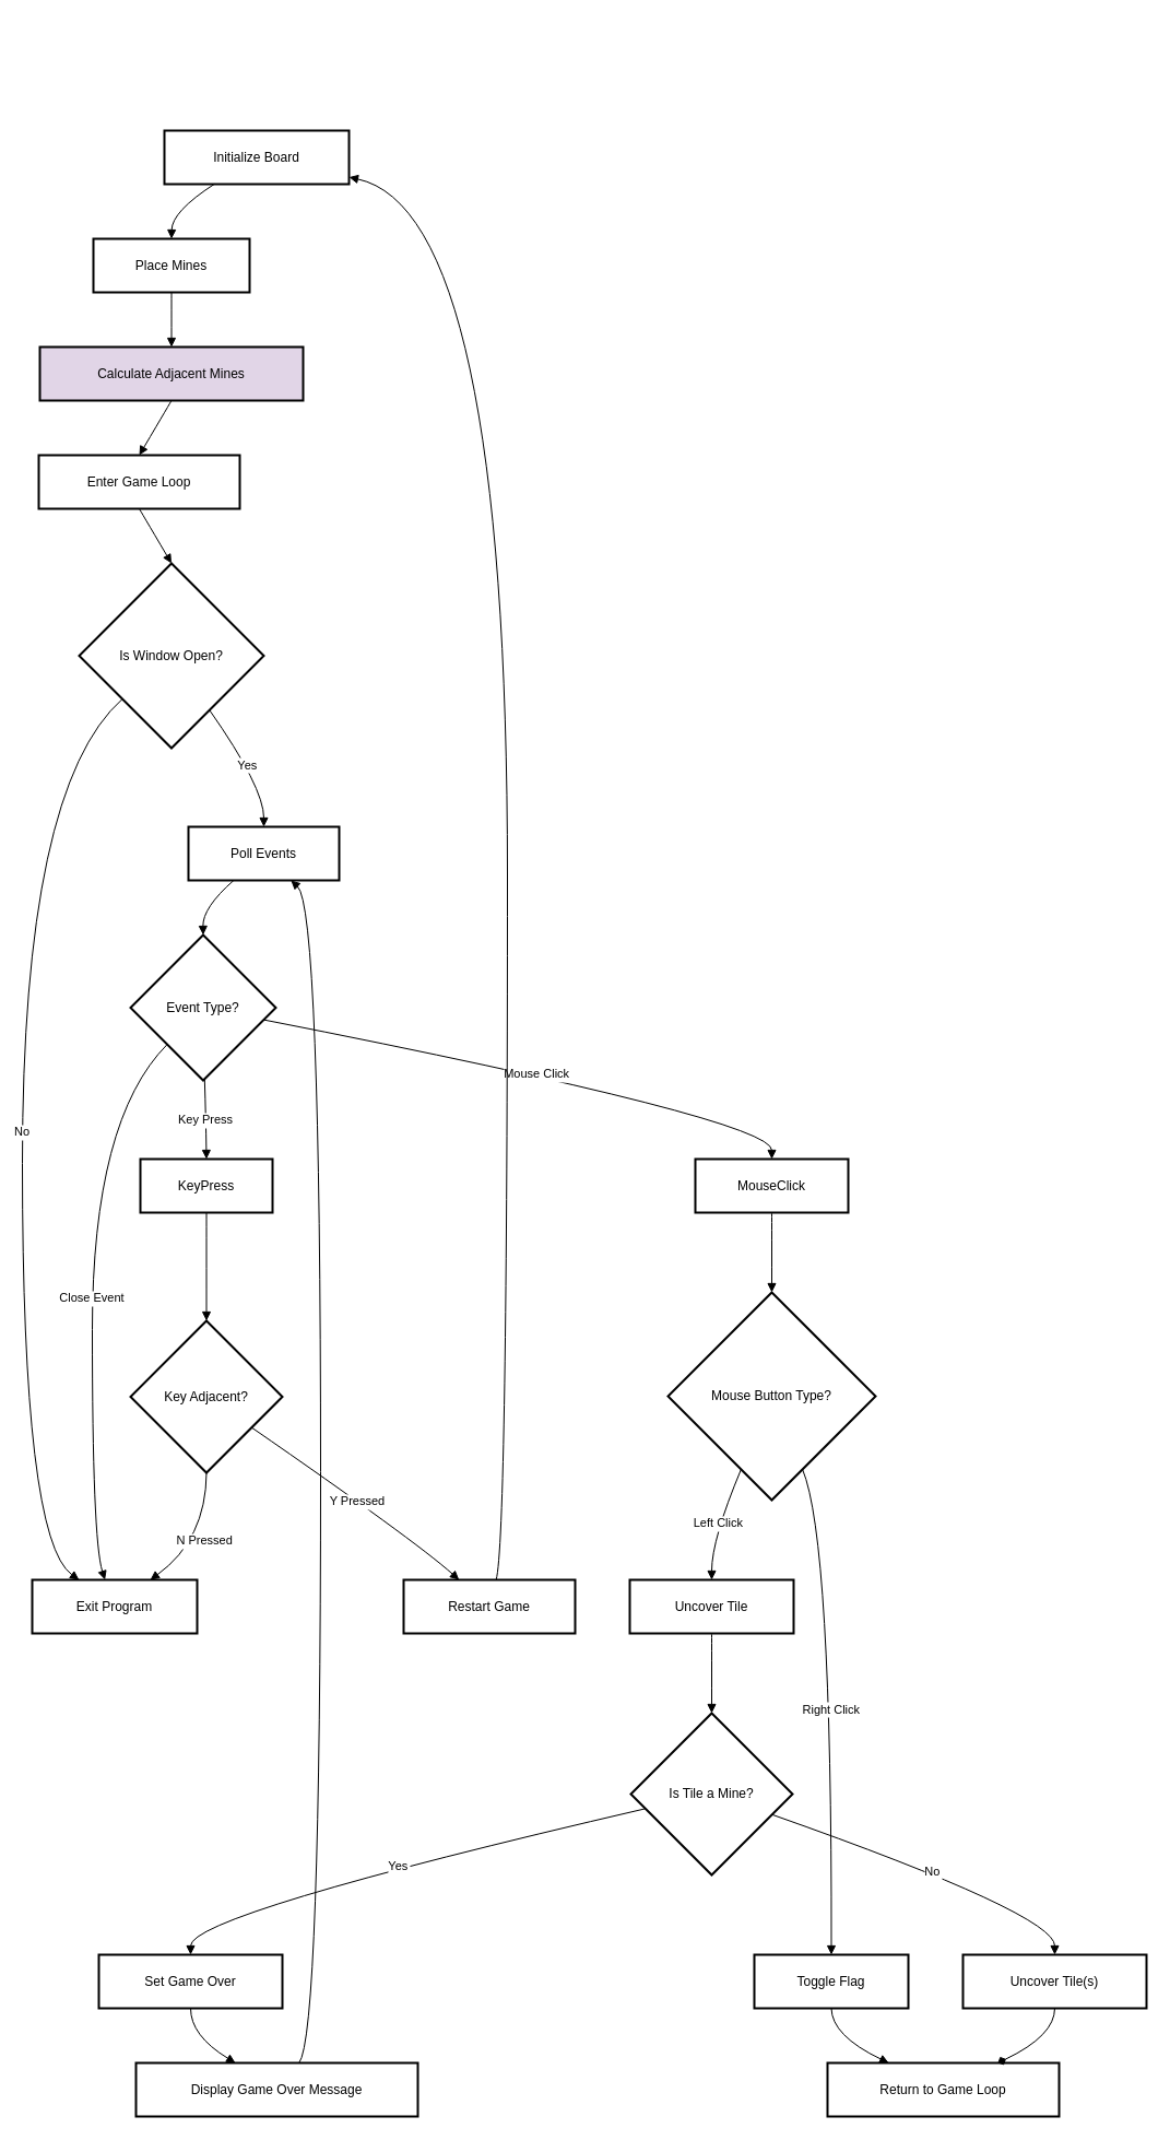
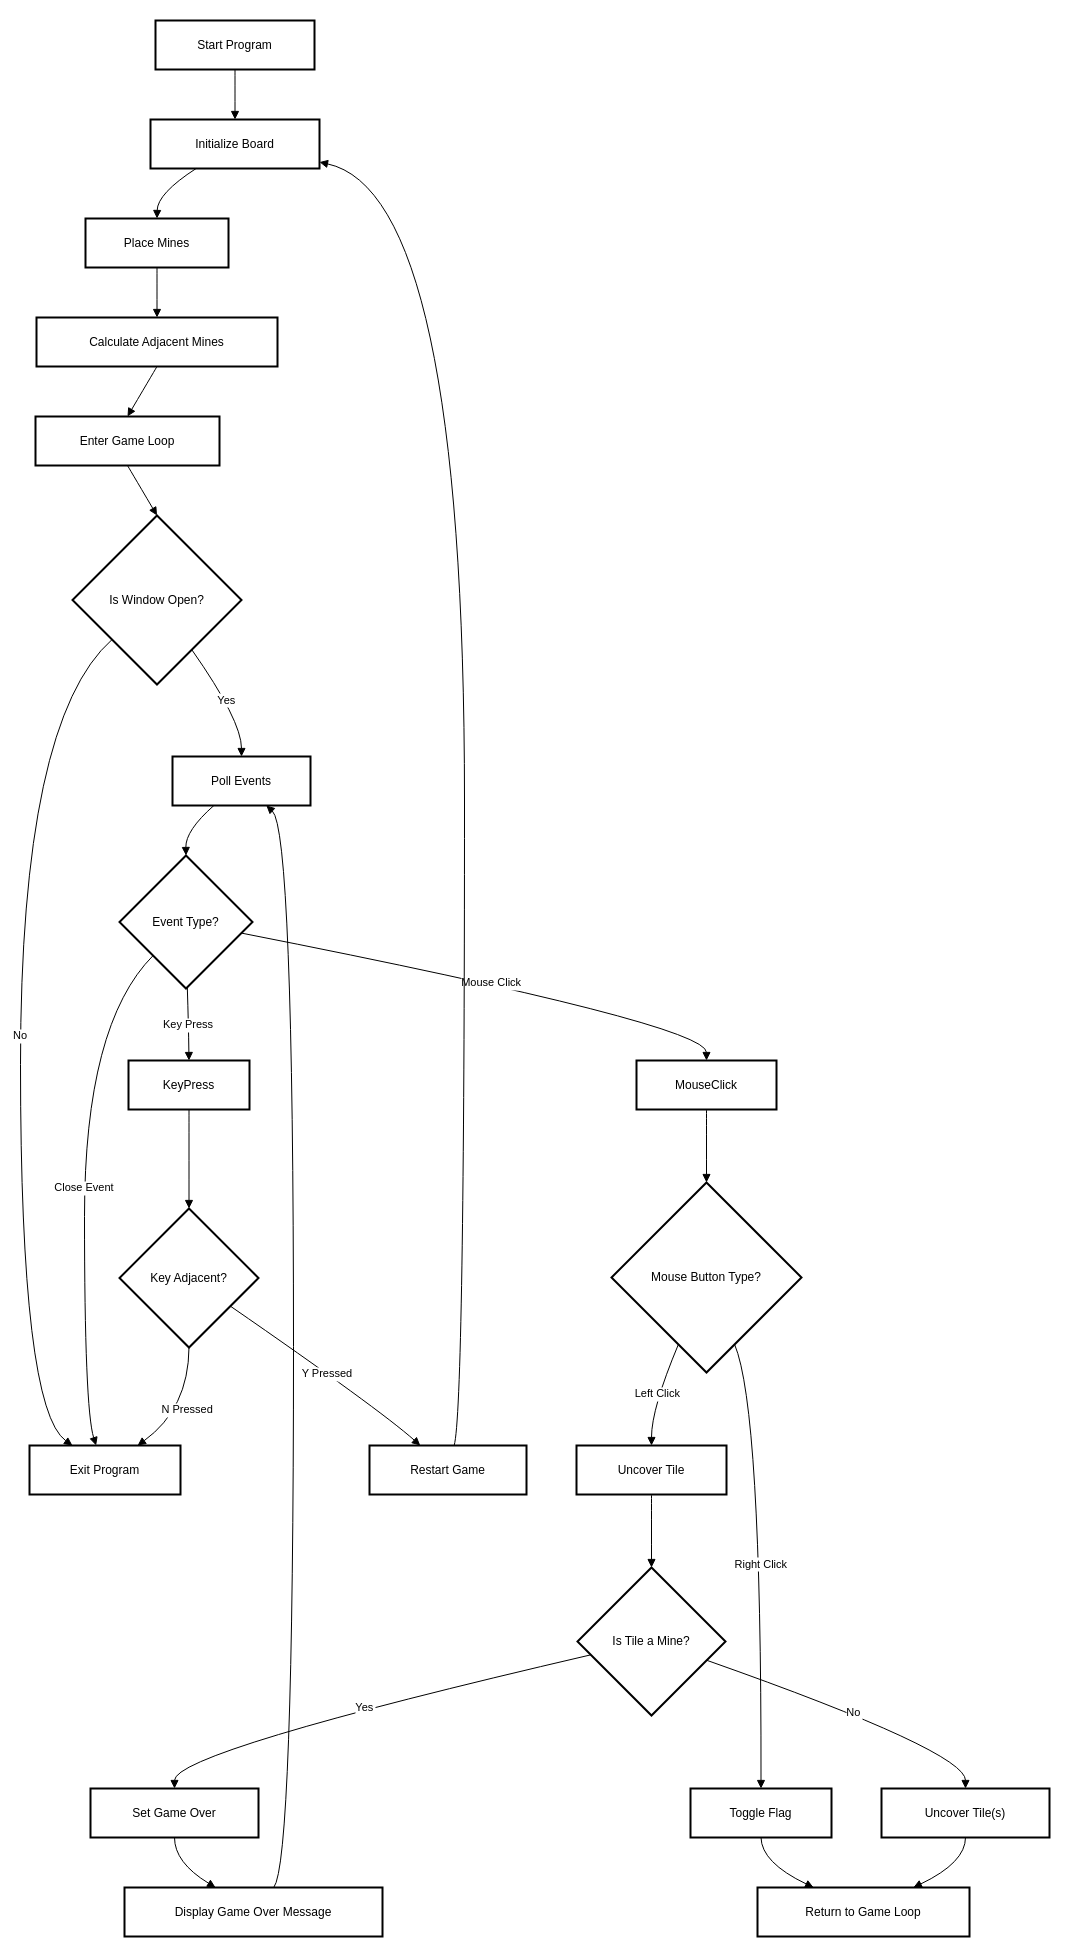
  <mxCell id="0" />
  <mxCell id="1" parent="0" />
+ <mxCell id="2" value="Start Program" style="whiteSpace=wrap;strokeWidth=2;" vertex="1" parent="1"><mxGeometry x="155" y="20" width="159" height="49" as="geometry" /></mxCell>
  <mxCell id="3" value="Initialize Board" style="whiteSpace=wrap;strokeWidth=2;" vertex="1" parent="1"><mxGeometry x="150" y="119" width="169" height="49" as="geometry" /></mxCell>
  <mxCell id="4" value="Place Mines" style="whiteSpace=wrap;strokeWidth=2;" vertex="1" parent="1"><mxGeometry x="85" y="218" width="143" height="49" as="geometry" /></mxCell>
- <mxCell id="5" value="Calculate Adjacent Mines" style="whiteSpace=wrap;strokeWidth=2;fillColor=#e1d5e7;" vertex="1" parent="1"><mxGeometry x="36" y="317" width="241" height="49" as="geometry" /></mxCell>
+ <mxCell id="5" value="Calculate Adjacent Mines" style="whiteSpace=wrap;strokeWidth=2;" vertex="1" parent="1"><mxGeometry x="36" y="317" width="241" height="49" as="geometry" /></mxCell>
  <mxCell id="6" value="Enter Game Loop" style="whiteSpace=wrap;strokeWidth=2;" vertex="1" parent="1"><mxGeometry x="35" y="416" width="184" height="49" as="geometry" /></mxCell>
  <mxCell id="7" value="Is Window Open?" style="rhombus;strokeWidth=2;whiteSpace=wrap;" vertex="1" parent="1"><mxGeometry x="72" y="515" width="169" height="169" as="geometry" /></mxCell>
  <mxCell id="8" value="Exit Program" style="whiteSpace=wrap;strokeWidth=2;" vertex="1" parent="1"><mxGeometry x="29" y="1445" width="151" height="49" as="geometry" /></mxCell>
  <mxCell id="9" value="Poll Events" style="whiteSpace=wrap;strokeWidth=2;" vertex="1" parent="1"><mxGeometry x="172" y="756" width="138" height="49" as="geometry" /></mxCell>
  <mxCell id="10" value="Event Type?" style="rhombus;strokeWidth=2;whiteSpace=wrap;" vertex="1" parent="1"><mxGeometry x="119" y="855" width="133" height="133" as="geometry" /></mxCell>
  <mxCell id="11" value="MouseClick" style="whiteSpace=wrap;strokeWidth=2;" vertex="1" parent="1"><mxGeometry x="636" y="1060" width="140" height="49" as="geometry" /></mxCell>
  <mxCell id="12" value="KeyPress" style="whiteSpace=wrap;strokeWidth=2;" vertex="1" parent="1"><mxGeometry x="128" y="1060" width="121" height="49" as="geometry" /></mxCell>
  <mxCell id="13" value="Mouse Button Type?" style="rhombus;strokeWidth=2;whiteSpace=wrap;" vertex="1" parent="1"><mxGeometry x="611" y="1182" width="190" height="190" as="geometry" /></mxCell>
  <mxCell id="14" value="Uncover Tile" style="whiteSpace=wrap;strokeWidth=2;" vertex="1" parent="1"><mxGeometry x="576" y="1445" width="150" height="49" as="geometry" /></mxCell>
  <mxCell id="15" value="Toggle Flag" style="whiteSpace=wrap;strokeWidth=2;" vertex="1" parent="1"><mxGeometry x="690" y="1788" width="141" height="49" as="geometry" /></mxCell>
  <mxCell id="16" value="Is Tile a Mine?" style="rhombus;strokeWidth=2;whiteSpace=wrap;" vertex="1" parent="1"><mxGeometry x="577" y="1567" width="148" height="148" as="geometry" /></mxCell>
  <mxCell id="17" value="Set Game Over" style="whiteSpace=wrap;strokeWidth=2;" vertex="1" parent="1"><mxGeometry x="90" y="1788" width="168" height="49" as="geometry" /></mxCell>
  <mxCell id="18" value="Uncover Tile(s)" style="whiteSpace=wrap;strokeWidth=2;" vertex="1" parent="1"><mxGeometry x="881" y="1788" width="168" height="49" as="geometry" /></mxCell>
  <mxCell id="19" value="Return to Game Loop" style="whiteSpace=wrap;strokeWidth=2;" vertex="1" parent="1"><mxGeometry x="757" y="1887" width="212" height="49" as="geometry" /></mxCell>
  <mxCell id="20" value="Key Adjacent?" style="rhombus;strokeWidth=2;whiteSpace=wrap;" vertex="1" parent="1"><mxGeometry x="119" y="1208" width="139" height="139" as="geometry" /></mxCell>
  <mxCell id="21" value="Restart Game" style="whiteSpace=wrap;strokeWidth=2;" vertex="1" parent="1"><mxGeometry x="369" y="1445" width="157" height="49" as="geometry" /></mxCell>
  <mxCell id="22" value="Display Game Over Message" style="whiteSpace=wrap;strokeWidth=2;" vertex="1" parent="1"><mxGeometry x="124" y="1887" width="258" height="49" as="geometry" /></mxCell>
+ <mxCell id="23" value="" style="curved=1;startArrow=none;endArrow=block;exitX=0.5;exitY=1;entryX=0.5;entryY=0;rounded=0;" edge="1" parent="1" source="2" target="3"><mxGeometry relative="1" as="geometry"><Array as="points" /></mxGeometry></mxCell>
  <mxCell id="24" value="" style="curved=1;startArrow=none;endArrow=block;exitX=0.27;exitY=1;entryX=0.5;entryY=0;rounded=0;" edge="1" parent="1" source="3" target="4"><mxGeometry relative="1" as="geometry"><Array as="points"><mxPoint x="157" y="193" /></Array></mxGeometry></mxCell>
  <mxCell id="25" value="" style="curved=1;startArrow=none;endArrow=block;exitX=0.5;exitY=0.99;entryX=0.5;entryY=-0.01;rounded=0;" edge="1" parent="1" source="4" target="5"><mxGeometry relative="1" as="geometry"><Array as="points" /></mxGeometry></mxCell>
  <mxCell id="26" value="" style="curved=1;startArrow=none;endArrow=block;exitX=0.5;exitY=0.99;entryX=0.5;entryY=-0.01;rounded=0;" edge="1" parent="1" source="5" target="6"><mxGeometry relative="1" as="geometry"><Array as="points" /></mxGeometry></mxCell>
  <mxCell id="27" value="" style="curved=1;startArrow=none;endArrow=block;exitX=0.5;exitY=0.99;entryX=0.5;entryY=0;rounded=0;" edge="1" parent="1" source="6" target="7"><mxGeometry relative="1" as="geometry"><Array as="points" /></mxGeometry></mxCell>
  <mxCell id="28" value="No" style="curved=1;startArrow=none;endArrow=block;exitX=0;exitY=0.94;entryX=0.28;entryY=-0.01;rounded=0;" edge="1" parent="1" source="7" target="8"><mxGeometry relative="1" as="geometry"><Array as="points"><mxPoint x="20" y="720" /><mxPoint x="20" y="1408" /></Array></mxGeometry></mxCell>
  <mxCell id="29" value="Yes" style="curved=1;startArrow=none;endArrow=block;exitX=0.85;exitY=1;entryX=0.5;entryY=0;rounded=0;" edge="1" parent="1" source="7" target="9"><mxGeometry relative="1" as="geometry"><Array as="points"><mxPoint x="241" y="720" /></Array></mxGeometry></mxCell>
  <mxCell id="30" value="" style="curved=1;startArrow=none;endArrow=block;exitX=0.3;exitY=1;entryX=0.5;entryY=0;rounded=0;" edge="1" parent="1" source="9" target="10"><mxGeometry relative="1" as="geometry"><Array as="points"><mxPoint x="185" y="830" /></Array></mxGeometry></mxCell>
  <mxCell id="31" value="Close Event" style="curved=1;startArrow=none;endArrow=block;exitX=0.01;exitY=1;entryX=0.44;entryY=-0.01;rounded=0;" edge="1" parent="1" source="10" target="8"><mxGeometry relative="1" as="geometry"><Array as="points"><mxPoint x="84" y="1024" /><mxPoint x="84" y="1408" /></Array></mxGeometry></mxCell>
  <mxCell id="32" value="Mouse Click" style="curved=1;startArrow=none;endArrow=block;exitX=1;exitY=0.6;entryX=0.5;entryY=0.01;rounded=0;" edge="1" parent="1" source="10" target="11"><mxGeometry relative="1" as="geometry"><Array as="points"><mxPoint x="706" y="1024" /></Array></mxGeometry></mxCell>
  <mxCell id="33" value="Key Press" style="curved=1;startArrow=none;endArrow=block;exitX=0.51;exitY=1;entryX=0.5;entryY=0.01;rounded=0;" edge="1" parent="1" source="10" target="12"><mxGeometry relative="1" as="geometry"><Array as="points"><mxPoint x="188" y="1024" /></Array></mxGeometry></mxCell>
  <mxCell id="34" value="" style="curved=1;startArrow=none;endArrow=block;exitX=0.5;exitY=1.01;entryX=0.5;entryY=0;rounded=0;" edge="1" parent="1" source="11" target="13"><mxGeometry relative="1" as="geometry"><Array as="points" /></mxGeometry></mxCell>
  <mxCell id="35" value="Left Click" style="curved=1;startArrow=none;endArrow=block;exitX=0.29;exitY=1;entryX=0.5;entryY=-0.01;rounded=0;" edge="1" parent="1" source="13" target="14"><mxGeometry relative="1" as="geometry"><Array as="points"><mxPoint x="651" y="1408" /></Array></mxGeometry></mxCell>
  <mxCell id="36" value="Right Click" style="curved=1;startArrow=none;endArrow=block;exitX=0.71;exitY=1;entryX=0.5;entryY=0;rounded=0;" edge="1" parent="1" source="13" target="15"><mxGeometry relative="1" as="geometry"><Array as="points"><mxPoint x="761" y="1408" /></Array></mxGeometry></mxCell>
  <mxCell id="37" value="" style="curved=1;startArrow=none;endArrow=block;exitX=0.5;exitY=0.99;entryX=0.5;entryY=0;rounded=0;" edge="1" parent="1" source="14" target="16"><mxGeometry relative="1" as="geometry"><Array as="points" /></mxGeometry></mxCell>
  <mxCell id="38" value="Yes" style="curved=1;startArrow=none;endArrow=block;exitX=0;exitY=0.61;entryX=0.5;entryY=0;rounded=0;" edge="1" parent="1" source="16" target="17"><mxGeometry relative="1" as="geometry"><Array as="points"><mxPoint x="174" y="1751" /></Array></mxGeometry></mxCell>
  <mxCell id="39" value="No" style="curved=1;startArrow=none;endArrow=block;exitX=1;exitY=0.67;entryX=0.5;entryY=0;rounded=0;" edge="1" parent="1" source="16" target="18"><mxGeometry relative="1" as="geometry"><Array as="points"><mxPoint x="965" y="1751" /></Array></mxGeometry></mxCell>
  <mxCell id="40" value="" style="curved=1;startArrow=none;endArrow=block;exitX=0.5;exitY=0.99;entryX=0.26;entryY=-0.01;rounded=0;" edge="1" parent="1" source="15" target="19"><mxGeometry relative="1" as="geometry"><Array as="points"><mxPoint x="761" y="1862" /></Array></mxGeometry></mxCell>
- <mxCell id="41" value="" style="curved=1;startArrow=none;endArrow=diamond;exitX=0.5;exitY=0.99;entryX=0.74;entryY=-0.01;rounded=0;" edge="1" parent="1" source="18" target="19"><mxGeometry relative="1" as="geometry"><Array as="points"><mxPoint x="965" y="1862" /></Array></mxGeometry></mxCell>
+ <mxCell id="41" value="" style="curved=1;startArrow=none;endArrow=block;exitX=0.5;exitY=0.99;entryX=0.74;entryY=-0.01;rounded=0;" edge="1" parent="1" source="18" target="19"><mxGeometry relative="1" as="geometry"><Array as="points"><mxPoint x="965" y="1862" /></Array></mxGeometry></mxCell>
  <mxCell id="42" value="" style="curved=1;startArrow=none;endArrow=block;exitX=0.5;exitY=1.01;entryX=0.5;entryY=0;rounded=0;" edge="1" parent="1" source="12" target="20"><mxGeometry relative="1" as="geometry"><Array as="points" /></mxGeometry></mxCell>
  <mxCell id="43" value="Y Pressed" style="curved=1;startArrow=none;endArrow=block;exitX=1;exitY=0.84;entryX=0.32;entryY=-0.01;rounded=0;" edge="1" parent="1" source="20" target="21"><mxGeometry relative="1" as="geometry"><Array as="points"><mxPoint x="378" y="1408" /></Array></mxGeometry></mxCell>
  <mxCell id="44" value="N Pressed" style="curved=1;startArrow=none;endArrow=block;exitX=0.5;exitY=1;entryX=0.72;entryY=-0.01;rounded=0;" edge="1" parent="1" source="20" target="8"><mxGeometry relative="1" as="geometry"><Array as="points"><mxPoint x="188" y="1408" /></Array></mxGeometry></mxCell>
  <mxCell id="45" value="" style="curved=1;startArrow=none;endArrow=block;exitX=0.54;exitY=-0.01;entryX=1;entryY=0.87;rounded=0;" edge="1" parent="1" source="21" target="3"><mxGeometry relative="1" as="geometry"><Array as="points"><mxPoint x="464" y="1408" /><mxPoint x="464" y="193" /></Array></mxGeometry></mxCell>
  <mxCell id="46" value="" style="curved=1;startArrow=none;endArrow=block;exitX=0.5;exitY=0.99;entryX=0.35;entryY=-0.01;rounded=0;" edge="1" parent="1" source="17" target="22"><mxGeometry relative="1" as="geometry"><Array as="points"><mxPoint x="174" y="1862" /></Array></mxGeometry></mxCell>
  <mxCell id="47" value="" style="curved=1;startArrow=none;endArrow=block;exitX=0.58;exitY=-0.01;entryX=0.68;entryY=1;rounded=0;" edge="1" parent="1" source="22" target="9"><mxGeometry relative="1" as="geometry"><Array as="points"><mxPoint x="293" y="1862" /><mxPoint x="293" y="830" /></Array></mxGeometry></mxCell>
